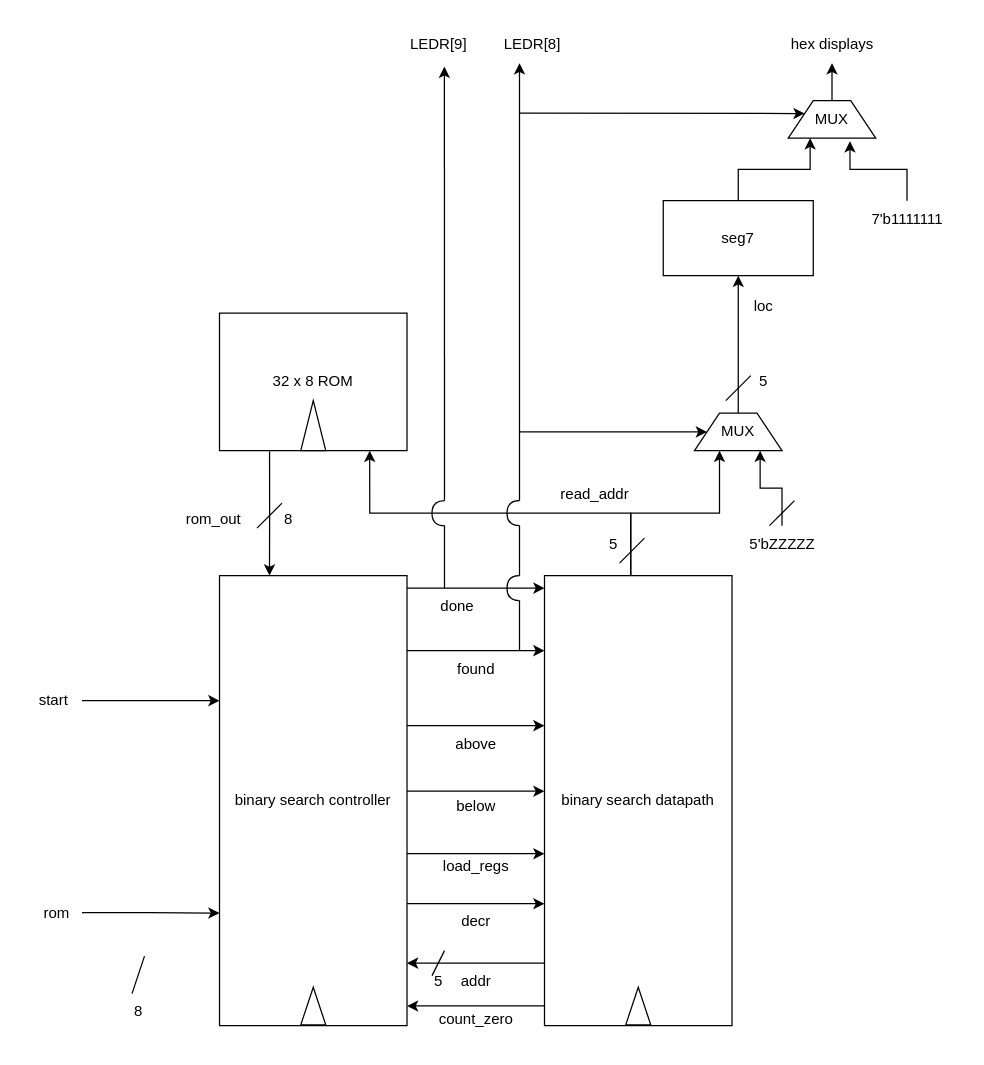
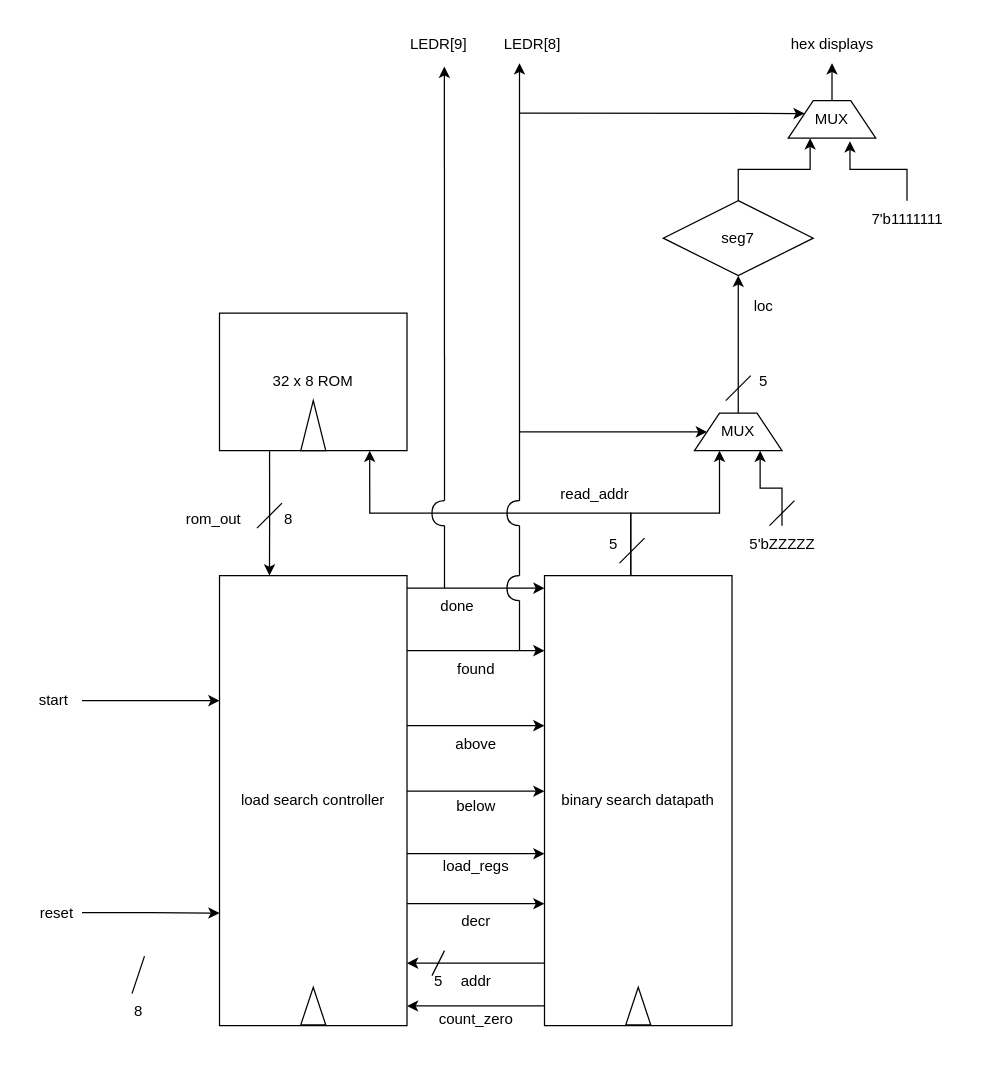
  <mxCell id="0" />
  <mxCell id="1" parent="0" />
  <mxCell id="2" value="binary search datapath" style="rounded=0;whiteSpace=wrap;html=1;" parent="1" vertex="1"><mxGeometry x="435" y="460" width="150" height="360" as="geometry" /></mxCell>
- <mxCell id="3" value="binary search controller" style="rounded=0;whiteSpace=wrap;html=1;" parent="1" vertex="1"><mxGeometry x="175.01" y="460" width="150" height="360" as="geometry" /></mxCell>
+ <mxCell id="3" value="load search controller" style="rounded=0;whiteSpace=wrap;html=1;" parent="1" vertex="1"><mxGeometry x="175.01" y="460" width="150" height="360" as="geometry" /></mxCell>
  <mxCell id="4" value="" style="triangle;whiteSpace=wrap;html=1;rotation=-90;" parent="1" vertex="1"><mxGeometry x="235.01" y="794.38" width="30" height="20" as="geometry" /></mxCell>
  <mxCell id="5" value="" style="triangle;whiteSpace=wrap;html=1;rotation=-90;" parent="1" vertex="1"><mxGeometry x="495" y="794.38" width="30" height="20" as="geometry" /></mxCell>
  <mxCell id="6" style="edgeStyle=orthogonalEdgeStyle;rounded=0;orthogonalLoop=1;jettySize=auto;html=1;endArrow=classic;endFill=1;exitX=1;exitY=0.5;exitDx=0;exitDy=0;" parent="1" source="7" edge="1"><mxGeometry relative="1" as="geometry"><mxPoint x="75" y="560" as="sourcePoint" /><mxPoint x="175" y="560" as="targetPoint" /><Array as="points" /></mxGeometry></mxCell>
  <mxCell id="7" value="start" style="text;html=1;strokeColor=none;fillColor=none;align=center;verticalAlign=middle;whiteSpace=wrap;rounded=0;" parent="1" vertex="1"><mxGeometry x="20" y="550" width="45" height="20" as="geometry" /></mxCell>
  <mxCell id="8" style="edgeStyle=orthogonalEdgeStyle;rounded=0;orthogonalLoop=1;jettySize=auto;html=1;entryX=0;entryY=0.75;entryDx=0;entryDy=0;" edge="1" parent="1" source="9" target="3"><mxGeometry relative="1" as="geometry" /></mxCell>
- <mxCell id="9" value="rom" style="text;html=1;strokeColor=none;fillColor=none;align=center;verticalAlign=middle;whiteSpace=wrap;rounded=0;" parent="1" vertex="1"><mxGeometry x="25" y="722.47" width="40" height="14.07" as="geometry" /></mxCell>
+ <mxCell id="9" value="reset" style="text;html=1;strokeColor=none;fillColor=none;align=center;verticalAlign=middle;whiteSpace=wrap;rounded=0;" parent="1" vertex="1"><mxGeometry x="25" y="722.47" width="40" height="14.07" as="geometry" /></mxCell>
  <mxCell id="10" value="" style="edgeStyle=none;orthogonalLoop=1;jettySize=auto;html=1;rounded=0;" parent="1" edge="1"><mxGeometry width="80" relative="1" as="geometry"><mxPoint x="325.01" y="722.47" as="sourcePoint" /><mxPoint x="435.01" y="722.47" as="targetPoint" /><Array as="points" /></mxGeometry></mxCell>
  <mxCell id="11" value="" style="edgeStyle=none;orthogonalLoop=1;jettySize=auto;html=1;rounded=0;" parent="1" edge="1"><mxGeometry width="80" relative="1" as="geometry"><mxPoint x="325.01" y="682.47" as="sourcePoint" /><mxPoint x="435.01" y="682.47" as="targetPoint" /><Array as="points" /></mxGeometry></mxCell>
  <mxCell id="12" value="" style="edgeStyle=none;orthogonalLoop=1;jettySize=auto;html=1;rounded=0;" parent="1" edge="1"><mxGeometry width="80" relative="1" as="geometry"><mxPoint x="324.99" y="632.47" as="sourcePoint" /><mxPoint x="434.99" y="632.47" as="targetPoint" /><Array as="points" /></mxGeometry></mxCell>
  <mxCell id="13" value="done" style="text;html=1;align=center;verticalAlign=middle;resizable=0;points=[];autosize=1;strokeColor=none;fillColor=none;" parent="1" vertex="1"><mxGeometry x="339.99" y="470" width="50" height="30" as="geometry" /></mxCell>
  <mxCell id="14" value="" style="edgeStyle=none;orthogonalLoop=1;jettySize=auto;html=1;rounded=0;" parent="1" edge="1"><mxGeometry width="80" relative="1" as="geometry"><mxPoint x="325" y="470" as="sourcePoint" /><mxPoint x="435" y="470" as="targetPoint" /><Array as="points" /></mxGeometry></mxCell>
  <mxCell id="15" value="" style="endArrow=none;html=1;rounded=0;" parent="1" edge="1"><mxGeometry width="50" height="50" relative="1" as="geometry"><mxPoint x="105" y="794.38" as="sourcePoint" /><mxPoint x="115" y="764.38" as="targetPoint" /></mxGeometry></mxCell>
  <mxCell id="16" value="8" style="text;html=1;align=center;verticalAlign=middle;resizable=0;points=[];autosize=1;strokeColor=none;fillColor=none;" parent="1" vertex="1"><mxGeometry x="95" y="794.38" width="30" height="30" as="geometry" /></mxCell>
  <mxCell id="17" style="edgeStyle=orthogonalEdgeStyle;rounded=0;orthogonalLoop=1;jettySize=auto;html=1;exitX=0.267;exitY=1.004;exitDx=0;exitDy=0;exitPerimeter=0;" edge="1" parent="1" source="18"><mxGeometry relative="1" as="geometry"><mxPoint x="215" y="370" as="sourcePoint" /><mxPoint x="215" y="460" as="targetPoint" /></mxGeometry></mxCell>
  <mxCell id="18" value="32 x 8 ROM" style="whiteSpace=wrap;html=1;" vertex="1" parent="1"><mxGeometry x="175" y="250" width="150.01" height="110" as="geometry" /></mxCell>
  <mxCell id="19" value="rom_out" style="text;html=1;align=center;verticalAlign=middle;resizable=0;points=[];autosize=1;strokeColor=none;fillColor=none;" vertex="1" parent="1"><mxGeometry x="135" y="400" width="70" height="30" as="geometry" /></mxCell>
  <mxCell id="20" style="edgeStyle=orthogonalEdgeStyle;rounded=0;orthogonalLoop=1;jettySize=auto;html=1;exitX=0.46;exitY=-0.001;exitDx=0;exitDy=0;entryX=0.801;entryY=1;entryDx=0;entryDy=0;entryPerimeter=0;exitPerimeter=0;" edge="1" parent="1" source="2" target="18"><mxGeometry relative="1" as="geometry"><mxPoint x="335" y="430" as="sourcePoint" /><mxPoint x="295" y="370" as="targetPoint" /></mxGeometry></mxCell>
  <mxCell id="21" value="" style="endArrow=none;html=1;rounded=0;" edge="1" parent="1"><mxGeometry width="50" height="50" relative="1" as="geometry"><mxPoint x="205" y="422" as="sourcePoint" /><mxPoint x="225" y="402" as="targetPoint" /></mxGeometry></mxCell>
  <mxCell id="22" value="8" style="text;html=1;align=center;verticalAlign=middle;resizable=0;points=[];autosize=1;strokeColor=none;fillColor=none;" vertex="1" parent="1"><mxGeometry x="215" y="400" width="30" height="30" as="geometry" /></mxCell>
  <mxCell id="23" value="5" style="text;html=1;align=center;verticalAlign=middle;resizable=0;points=[];autosize=1;strokeColor=none;fillColor=none;" vertex="1" parent="1"><mxGeometry x="475" y="420" width="30" height="30" as="geometry" /></mxCell>
  <mxCell id="24" value="" style="endArrow=none;html=1;rounded=0;" edge="1" parent="1"><mxGeometry width="50" height="50" relative="1" as="geometry"><mxPoint x="495" y="450" as="sourcePoint" /><mxPoint x="515" y="430" as="targetPoint" /></mxGeometry></mxCell>
  <mxCell id="25" value="read_addr" style="text;html=1;align=center;verticalAlign=middle;resizable=0;points=[];autosize=1;strokeColor=none;fillColor=none;" vertex="1" parent="1"><mxGeometry x="435" y="380" width="80" height="30" as="geometry" /></mxCell>
  <mxCell id="26" value="count_zero" style="text;html=1;align=center;verticalAlign=middle;resizable=0;points=[];autosize=1;strokeColor=none;fillColor=none;" vertex="1" parent="1"><mxGeometry x="339.99" y="800" width="80" height="30" as="geometry" /></mxCell>
  <mxCell id="27" value="" style="edgeStyle=none;orthogonalLoop=1;jettySize=auto;html=1;rounded=0;" edge="1" parent="1"><mxGeometry width="80" relative="1" as="geometry"><mxPoint x="324.99" y="580" as="sourcePoint" /><mxPoint x="434.99" y="580" as="targetPoint" /><Array as="points" /></mxGeometry></mxCell>
  <mxCell id="28" value="" style="edgeStyle=none;orthogonalLoop=1;jettySize=auto;html=1;rounded=0;startArrow=classic;startFill=1;endArrow=none;endFill=0;" edge="1" parent="1"><mxGeometry width="80" relative="1" as="geometry"><mxPoint x="324.99" y="804.27" as="sourcePoint" /><mxPoint x="434.99" y="804.27" as="targetPoint" /><Array as="points" /></mxGeometry></mxCell>
  <mxCell id="29" value="" style="edgeStyle=none;orthogonalLoop=1;jettySize=auto;html=1;rounded=0;startArrow=classic;startFill=1;endArrow=none;endFill=0;" edge="1" parent="1"><mxGeometry width="80" relative="1" as="geometry"><mxPoint x="325.01" y="770" as="sourcePoint" /><mxPoint x="435.01" y="770" as="targetPoint" /><Array as="points" /></mxGeometry></mxCell>
  <mxCell id="30" value="addr" style="text;html=1;align=center;verticalAlign=middle;resizable=0;points=[];autosize=1;strokeColor=none;fillColor=none;" vertex="1" parent="1"><mxGeometry x="354.99" y="770" width="50" height="30" as="geometry" /></mxCell>
  <mxCell id="31" value="5" style="text;html=1;align=center;verticalAlign=middle;resizable=0;points=[];autosize=1;strokeColor=none;fillColor=none;" vertex="1" parent="1"><mxGeometry x="335" y="770" width="30" height="30" as="geometry" /></mxCell>
  <mxCell id="32" value="" style="endArrow=none;html=1;rounded=0;" edge="1" parent="1"><mxGeometry width="50" height="50" relative="1" as="geometry"><mxPoint x="345" y="780" as="sourcePoint" /><mxPoint x="355" y="760" as="targetPoint" /></mxGeometry></mxCell>
  <mxCell id="33" value="decr" style="text;html=1;align=center;verticalAlign=middle;resizable=0;points=[];autosize=1;strokeColor=none;fillColor=none;" vertex="1" parent="1"><mxGeometry x="354.99" y="722.47" width="50" height="30" as="geometry" /></mxCell>
  <mxCell id="34" value="load_regs" style="text;html=1;align=center;verticalAlign=middle;resizable=0;points=[];autosize=1;strokeColor=none;fillColor=none;" vertex="1" parent="1"><mxGeometry x="339.99" y="678" width="80" height="30" as="geometry" /></mxCell>
  <mxCell id="35" value="below" style="text;html=1;align=center;verticalAlign=middle;resizable=0;points=[];autosize=1;strokeColor=none;fillColor=none;" vertex="1" parent="1"><mxGeometry x="354.97" y="630" width="50" height="30" as="geometry" /></mxCell>
  <mxCell id="36" value="above" style="text;html=1;align=center;verticalAlign=middle;resizable=0;points=[];autosize=1;strokeColor=none;fillColor=none;" vertex="1" parent="1"><mxGeometry x="349.99" y="580" width="60" height="30" as="geometry" /></mxCell>
  <mxCell id="37" value="" style="edgeStyle=none;orthogonalLoop=1;jettySize=auto;html=1;rounded=0;" edge="1" parent="1"><mxGeometry width="80" relative="1" as="geometry"><mxPoint x="324.99" y="520" as="sourcePoint" /><mxPoint x="434.99" y="520" as="targetPoint" /><Array as="points" /></mxGeometry></mxCell>
  <mxCell id="38" value="found" style="text;html=1;align=center;verticalAlign=middle;resizable=0;points=[];autosize=1;strokeColor=none;fillColor=none;" vertex="1" parent="1"><mxGeometry x="354.99" y="520" width="50" height="30" as="geometry" /></mxCell>
  <mxCell id="39" value="" style="triangle;whiteSpace=wrap;html=1;rotation=-90;" vertex="1" parent="1"><mxGeometry x="230.01" y="330" width="40" height="20" as="geometry" /></mxCell>
  <mxCell id="40" style="edgeStyle=orthogonalEdgeStyle;rounded=0;orthogonalLoop=1;jettySize=auto;html=1;entryX=0.25;entryY=1;entryDx=0;entryDy=0;" edge="1" parent="1" source="41" target="64"><mxGeometry relative="1" as="geometry" /></mxCell>
- <mxCell id="41" value="seg7" style="whiteSpace=wrap;html=1;" vertex="1" parent="1"><mxGeometry x="530" y="160" width="120" height="60" as="geometry" /></mxCell>
+ <mxCell id="41" value="seg7" style="rhombus;whiteSpace=wrap;html=1;" vertex="1" parent="1"><mxGeometry x="530" y="160" width="120" height="60" as="geometry" /></mxCell>
  <mxCell id="42" value="" style="edgeStyle=orthogonalEdgeStyle;orthogonalLoop=1;jettySize=auto;html=1;rounded=0;" edge="1" parent="1"><mxGeometry width="100" relative="1" as="geometry"><mxPoint x="504" y="460" as="sourcePoint" /><mxPoint x="575" y="360" as="targetPoint" /><Array as="points"><mxPoint x="504" y="460" /><mxPoint x="504" y="410" /><mxPoint x="575" y="410" /></Array></mxGeometry></mxCell>
  <mxCell id="43" style="edgeStyle=orthogonalEdgeStyle;rounded=0;orthogonalLoop=1;jettySize=auto;html=1;entryX=0.5;entryY=1;entryDx=0;entryDy=0;" edge="1" parent="1" source="44" target="41"><mxGeometry relative="1" as="geometry" /></mxCell>
  <mxCell id="44" value="MUX" style="shape=trapezoid;perimeter=trapezoidPerimeter;whiteSpace=wrap;html=1;fixedSize=1;" vertex="1" parent="1"><mxGeometry x="555" y="330" width="70" height="30" as="geometry" /></mxCell>
  <mxCell id="45" style="edgeStyle=orthogonalEdgeStyle;rounded=0;orthogonalLoop=1;jettySize=auto;html=1;entryX=0.75;entryY=1;entryDx=0;entryDy=0;" edge="1" parent="1" source="46" target="44"><mxGeometry relative="1" as="geometry" /></mxCell>
  <mxCell id="46" value="5'bZZZZZ" style="text;html=1;align=center;verticalAlign=middle;resizable=0;points=[];autosize=1;strokeColor=none;fillColor=none;" vertex="1" parent="1"><mxGeometry x="585" y="420" width="80" height="30" as="geometry" /></mxCell>
  <mxCell id="47" value="" style="endArrow=none;html=1;rounded=0;" edge="1" parent="1"><mxGeometry width="50" height="50" relative="1" as="geometry"><mxPoint x="615" y="420" as="sourcePoint" /><mxPoint x="635" y="400" as="targetPoint" /></mxGeometry></mxCell>
  <mxCell id="48" value="5" style="text;html=1;align=center;verticalAlign=middle;resizable=0;points=[];autosize=1;strokeColor=none;fillColor=none;" vertex="1" parent="1"><mxGeometry x="595" y="290" width="30" height="30" as="geometry" /></mxCell>
  <mxCell id="49" value="" style="endArrow=none;html=1;rounded=0;" edge="1" parent="1"><mxGeometry width="50" height="50" relative="1" as="geometry"><mxPoint x="580" y="320" as="sourcePoint" /><mxPoint x="600" y="300" as="targetPoint" /></mxGeometry></mxCell>
  <mxCell id="50" value="loc" style="text;html=1;align=center;verticalAlign=middle;resizable=0;points=[];autosize=1;strokeColor=none;fillColor=none;" vertex="1" parent="1"><mxGeometry x="590" y="230" width="40" height="30" as="geometry" /></mxCell>
  <mxCell id="51" value="hex displays" style="text;html=1;align=center;verticalAlign=middle;resizable=0;points=[];autosize=1;strokeColor=none;fillColor=none;" vertex="1" parent="1"><mxGeometry x="620" y="20" width="90" height="30" as="geometry" /></mxCell>
  <mxCell id="52" value="LEDR[8]" style="text;html=1;align=center;verticalAlign=middle;resizable=0;points=[];autosize=1;strokeColor=none;fillColor=none;" vertex="1" parent="1"><mxGeometry x="389.99" y="20" width="70" height="30" as="geometry" /></mxCell>
  <mxCell id="53" value="LEDR[9]" style="text;html=1;align=center;verticalAlign=middle;resizable=0;points=[];autosize=1;strokeColor=none;fillColor=none;" vertex="1" parent="1"><mxGeometry x="315" y="20" width="70" height="30" as="geometry" /></mxCell>
  <mxCell id="54" value="" style="curved=1;endArrow=none;html=1;rounded=0;endFill=0;" edge="1" parent="1"><mxGeometry width="50" height="50" relative="1" as="geometry"><mxPoint x="354.99" y="420" as="sourcePoint" /><mxPoint x="354.99" y="400" as="targetPoint" /><Array as="points"><mxPoint x="344.99" y="420" /><mxPoint x="344.99" y="400" /></Array></mxGeometry></mxCell>
  <mxCell id="55" value="" style="edgeStyle=none;orthogonalLoop=1;jettySize=auto;html=1;rounded=0;endArrow=none;endFill=0;" edge="1" parent="1"><mxGeometry width="100" relative="1" as="geometry"><mxPoint x="354.99" y="470" as="sourcePoint" /><mxPoint x="354.99" y="420" as="targetPoint" /><Array as="points" /></mxGeometry></mxCell>
  <mxCell id="56" value="" style="edgeStyle=none;orthogonalLoop=1;jettySize=auto;html=1;rounded=0;entryX=0.57;entryY=1.093;entryDx=0;entryDy=0;entryPerimeter=0;" edge="1" parent="1" target="53"><mxGeometry width="100" relative="1" as="geometry"><mxPoint x="355.02" y="400" as="sourcePoint" /><mxPoint x="354.99" y="69.99" as="targetPoint" /><Array as="points" /></mxGeometry></mxCell>
  <mxCell id="57" value="" style="curved=1;endArrow=none;html=1;rounded=0;endFill=0;" edge="1" parent="1"><mxGeometry width="50" height="50" relative="1" as="geometry"><mxPoint x="414.99" y="480" as="sourcePoint" /><mxPoint x="414.99" y="460" as="targetPoint" /><Array as="points"><mxPoint x="404.99" y="480" /><mxPoint x="404.99" y="460" /></Array></mxGeometry></mxCell>
  <mxCell id="58" value="" style="endArrow=none;html=1;rounded=0;endFill=0;" edge="1" parent="1"><mxGeometry width="50" height="50" relative="1" as="geometry"><mxPoint x="415" y="520" as="sourcePoint" /><mxPoint x="415" y="480" as="targetPoint" /></mxGeometry></mxCell>
  <mxCell id="59" value="" style="curved=1;endArrow=none;html=1;rounded=0;endFill=0;" edge="1" parent="1"><mxGeometry width="50" height="50" relative="1" as="geometry"><mxPoint x="414.99" y="420" as="sourcePoint" /><mxPoint x="414.99" y="400" as="targetPoint" /><Array as="points"><mxPoint x="404.99" y="420" /><mxPoint x="404.99" y="400" /></Array></mxGeometry></mxCell>
  <mxCell id="60" value="" style="endArrow=none;html=1;rounded=0;endFill=0;" edge="1" parent="1"><mxGeometry width="50" height="50" relative="1" as="geometry"><mxPoint x="415" y="460" as="sourcePoint" /><mxPoint x="415" y="420" as="targetPoint" /></mxGeometry></mxCell>
  <mxCell id="61" value="" style="endArrow=classic;html=1;rounded=0;" edge="1" parent="1"><mxGeometry width="50" height="50" relative="1" as="geometry"><mxPoint x="415" y="400" as="sourcePoint" /><mxPoint x="415" y="50" as="targetPoint" /></mxGeometry></mxCell>
  <mxCell id="62" value="" style="endArrow=classic;html=1;rounded=0;entryX=0;entryY=0.5;entryDx=0;entryDy=0;" edge="1" parent="1" target="44"><mxGeometry width="50" height="50" relative="1" as="geometry"><mxPoint x="415" y="345" as="sourcePoint" /><mxPoint x="465" y="300" as="targetPoint" /></mxGeometry></mxCell>
  <mxCell id="63" style="edgeStyle=orthogonalEdgeStyle;rounded=0;orthogonalLoop=1;jettySize=auto;html=1;" edge="1" parent="1" source="64" target="51"><mxGeometry relative="1" as="geometry" /></mxCell>
  <mxCell id="64" value="MUX" style="shape=trapezoid;perimeter=trapezoidPerimeter;whiteSpace=wrap;html=1;fixedSize=1;" vertex="1" parent="1"><mxGeometry x="630" y="80" width="70" height="30" as="geometry" /></mxCell>
  <mxCell id="65" value="7'b1111111" style="text;html=1;align=center;verticalAlign=middle;resizable=0;points=[];autosize=1;strokeColor=none;fillColor=none;" vertex="1" parent="1"><mxGeometry x="685" y="160" width="80" height="30" as="geometry" /></mxCell>
  <mxCell id="66" style="edgeStyle=orthogonalEdgeStyle;rounded=0;orthogonalLoop=1;jettySize=auto;html=1;entryX=0.705;entryY=1.083;entryDx=0;entryDy=0;entryPerimeter=0;" edge="1" parent="1" source="65" target="64"><mxGeometry relative="1" as="geometry" /></mxCell>
  <mxCell id="67" value="" style="endArrow=classic;html=1;rounded=0;entryX=0;entryY=0.25;entryDx=0;entryDy=0;" edge="1" parent="1" target="64"><mxGeometry width="50" height="50" relative="1" as="geometry"><mxPoint x="415" y="90" as="sourcePoint" /><mxPoint x="465" y="60" as="targetPoint" /></mxGeometry></mxCell>
